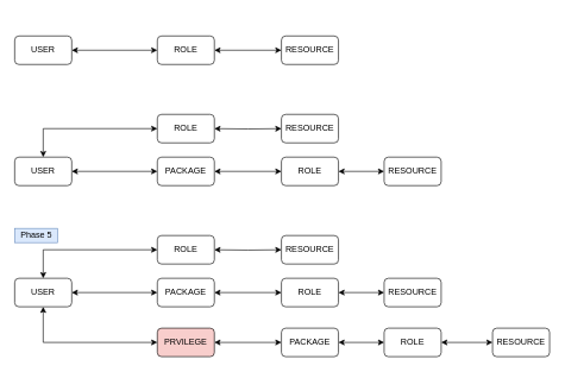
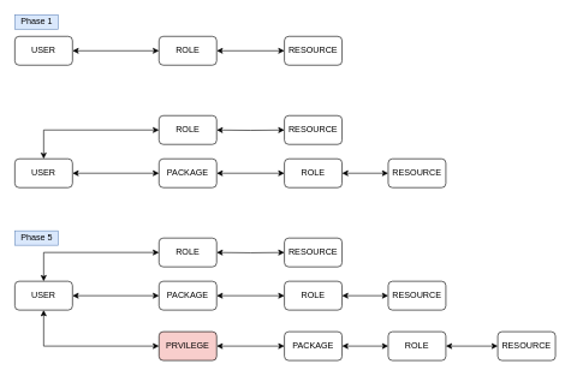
  <mxCell id="0" />
  <mxCell id="1" parent="0" />
  <mxCell id="2" style="edgeStyle=orthogonalEdgeStyle;rounded=0;orthogonalLoop=1;jettySize=auto;html=1;entryX=0;entryY=0.5;entryDx=0;entryDy=0;startArrow=classic;startFill=1;" edge="1" parent="1" source="3" target="5"><mxGeometry relative="1" as="geometry" /></mxCell>
  <mxCell id="3" value="USER" style="rounded=1;whiteSpace=wrap;html=1;" vertex="1" parent="1"><mxGeometry x="20" y="50" width="80" height="40" as="geometry" /></mxCell>
  <mxCell id="4" style="edgeStyle=orthogonalEdgeStyle;rounded=0;orthogonalLoop=1;jettySize=auto;html=1;entryX=0;entryY=0.5;entryDx=0;entryDy=0;startArrow=classic;startFill=1;" edge="1" parent="1" source="5" target="6"><mxGeometry relative="1" as="geometry" /></mxCell>
  <mxCell id="5" value="ROLE" style="rounded=1;whiteSpace=wrap;html=1;" vertex="1" parent="1"><mxGeometry x="220" y="50" width="80" height="40" as="geometry" /></mxCell>
  <mxCell id="6" value="RESOURCE" style="rounded=1;whiteSpace=wrap;html=1;" vertex="1" parent="1"><mxGeometry x="394" y="50" width="80" height="40" as="geometry" /></mxCell>
  <mxCell id="7" style="edgeStyle=orthogonalEdgeStyle;rounded=0;orthogonalLoop=1;jettySize=auto;html=1;entryX=0;entryY=0.5;entryDx=0;entryDy=0;startArrow=classic;startFill=1;" edge="1" source="9" target="12" parent="1"><mxGeometry relative="1" as="geometry" /></mxCell>
  <mxCell id="8" style="edgeStyle=orthogonalEdgeStyle;rounded=0;orthogonalLoop=1;jettySize=auto;html=1;entryX=0;entryY=0.5;entryDx=0;entryDy=0;startArrow=classic;startFill=1;" edge="1" parent="1" source="9" target="14"><mxGeometry relative="1" as="geometry"><Array as="points"><mxPoint x="60" y="180" /></Array></mxGeometry></mxCell>
  <mxCell id="9" value="USER" style="rounded=1;whiteSpace=wrap;html=1;" vertex="1" parent="1"><mxGeometry x="20" y="220" width="80" height="40" as="geometry" /></mxCell>
  <mxCell id="10" style="edgeStyle=orthogonalEdgeStyle;rounded=0;orthogonalLoop=1;jettySize=auto;html=1;entryX=0;entryY=0.5;entryDx=0;entryDy=0;startArrow=classic;startFill=1;exitX=1;exitY=0.5;exitDx=0;exitDy=0;" edge="1" source="17" target="13" parent="1"><mxGeometry relative="1" as="geometry"><mxPoint x="430" y="240" as="sourcePoint" /></mxGeometry></mxCell>
  <mxCell id="11" style="edgeStyle=orthogonalEdgeStyle;rounded=0;orthogonalLoop=1;jettySize=auto;html=1;entryX=0;entryY=0.5;entryDx=0;entryDy=0;startArrow=classic;startFill=1;" edge="1" parent="1" source="12" target="17"><mxGeometry relative="1" as="geometry" /></mxCell>
  <mxCell id="12" value="PACKAGE" style="rounded=1;whiteSpace=wrap;html=1;" vertex="1" parent="1"><mxGeometry x="220" y="220" width="80" height="40" as="geometry" /></mxCell>
  <mxCell id="13" value="RESOURCE" style="rounded=1;whiteSpace=wrap;html=1;" vertex="1" parent="1"><mxGeometry x="538" y="220" width="80" height="40" as="geometry" /></mxCell>
  <mxCell id="14" value="ROLE" style="rounded=1;whiteSpace=wrap;html=1;" vertex="1" parent="1"><mxGeometry x="220" y="160" width="80" height="40" as="geometry" /></mxCell>
  <mxCell id="15" style="edgeStyle=orthogonalEdgeStyle;rounded=0;orthogonalLoop=1;jettySize=auto;html=1;entryX=0;entryY=0.5;entryDx=0;entryDy=0;startArrow=classic;startFill=1;" edge="1" parent="1" target="16"><mxGeometry relative="1" as="geometry"><mxPoint x="300" y="180" as="sourcePoint" /></mxGeometry></mxCell>
  <mxCell id="16" value="RESOURCE" style="rounded=1;whiteSpace=wrap;html=1;" vertex="1" parent="1"><mxGeometry x="394" y="160" width="80" height="40" as="geometry" /></mxCell>
  <mxCell id="17" value="ROLE" style="rounded=1;whiteSpace=wrap;html=1;" vertex="1" parent="1"><mxGeometry x="394" y="220" width="80" height="40" as="geometry" /></mxCell>
  <mxCell id="18" style="edgeStyle=orthogonalEdgeStyle;rounded=0;orthogonalLoop=1;jettySize=auto;html=1;entryX=0;entryY=0.5;entryDx=0;entryDy=0;startArrow=classic;startFill=1;" edge="1" parent="1" source="21" target="24"><mxGeometry relative="1" as="geometry" /></mxCell>
  <mxCell id="19" style="edgeStyle=orthogonalEdgeStyle;rounded=0;orthogonalLoop=1;jettySize=auto;html=1;entryX=0;entryY=0.5;entryDx=0;entryDy=0;startArrow=classic;startFill=1;" edge="1" parent="1" source="21" target="26"><mxGeometry relative="1" as="geometry"><Array as="points"><mxPoint x="60" y="350" /></Array></mxGeometry></mxCell>
  <mxCell id="20" style="edgeStyle=orthogonalEdgeStyle;rounded=0;orthogonalLoop=1;jettySize=auto;html=1;entryX=0;entryY=0.5;entryDx=0;entryDy=0;startArrow=classic;startFill=1;" edge="1" parent="1" source="21" target="36"><mxGeometry relative="1" as="geometry"><Array as="points"><mxPoint x="60" y="480" /></Array></mxGeometry></mxCell>
  <mxCell id="21" value="USER" style="rounded=1;whiteSpace=wrap;html=1;" vertex="1" parent="1"><mxGeometry x="20" y="390" width="80" height="40" as="geometry" /></mxCell>
  <mxCell id="22" style="edgeStyle=orthogonalEdgeStyle;rounded=0;orthogonalLoop=1;jettySize=auto;html=1;entryX=0;entryY=0.5;entryDx=0;entryDy=0;startArrow=classic;startFill=1;exitX=1;exitY=0.5;exitDx=0;exitDy=0;" edge="1" parent="1" source="29" target="25"><mxGeometry relative="1" as="geometry"><mxPoint x="430" y="410" as="sourcePoint" /></mxGeometry></mxCell>
  <mxCell id="23" style="edgeStyle=orthogonalEdgeStyle;rounded=0;orthogonalLoop=1;jettySize=auto;html=1;entryX=0;entryY=0.5;entryDx=0;entryDy=0;startArrow=classic;startFill=1;" edge="1" parent="1" source="24" target="29"><mxGeometry relative="1" as="geometry" /></mxCell>
  <mxCell id="24" value="PACKAGE" style="rounded=1;whiteSpace=wrap;html=1;" vertex="1" parent="1"><mxGeometry x="220" y="390" width="80" height="40" as="geometry" /></mxCell>
  <mxCell id="25" value="RESOURCE" style="rounded=1;whiteSpace=wrap;html=1;" vertex="1" parent="1"><mxGeometry x="538" y="390" width="80" height="40" as="geometry" /></mxCell>
  <mxCell id="26" value="ROLE" style="rounded=1;whiteSpace=wrap;html=1;" vertex="1" parent="1"><mxGeometry x="220" y="330" width="80" height="40" as="geometry" /></mxCell>
  <mxCell id="27" style="edgeStyle=orthogonalEdgeStyle;rounded=0;orthogonalLoop=1;jettySize=auto;html=1;entryX=0;entryY=0.5;entryDx=0;entryDy=0;startArrow=classic;startFill=1;" edge="1" parent="1" target="28"><mxGeometry relative="1" as="geometry"><mxPoint x="300" y="350" as="sourcePoint" /></mxGeometry></mxCell>
  <mxCell id="28" value="RESOURCE" style="rounded=1;whiteSpace=wrap;html=1;" vertex="1" parent="1"><mxGeometry x="394" y="330" width="80" height="40" as="geometry" /></mxCell>
  <mxCell id="29" value="ROLE" style="rounded=1;whiteSpace=wrap;html=1;" vertex="1" parent="1"><mxGeometry x="394" y="390" width="80" height="40" as="geometry" /></mxCell>
  <mxCell id="30" style="edgeStyle=orthogonalEdgeStyle;rounded=0;orthogonalLoop=1;jettySize=auto;html=1;entryX=0;entryY=0.5;entryDx=0;entryDy=0;startArrow=classic;startFill=1;exitX=1;exitY=0.5;exitDx=0;exitDy=0;" edge="1" parent="1" source="34" target="33"><mxGeometry relative="1" as="geometry"><mxPoint x="654" y="480" as="sourcePoint" /></mxGeometry></mxCell>
  <mxCell id="31" style="edgeStyle=orthogonalEdgeStyle;rounded=0;orthogonalLoop=1;jettySize=auto;html=1;entryX=0;entryY=0.5;entryDx=0;entryDy=0;startArrow=classic;startFill=1;" edge="1" parent="1" source="32" target="34"><mxGeometry relative="1" as="geometry" /></mxCell>
  <mxCell id="32" value="PACKAGE" style="rounded=1;whiteSpace=wrap;html=1;" vertex="1" parent="1"><mxGeometry x="394" y="460" width="80" height="40" as="geometry" /></mxCell>
  <mxCell id="33" value="RESOURCE" style="rounded=1;whiteSpace=wrap;html=1;" vertex="1" parent="1"><mxGeometry x="690" y="460" width="80" height="40" as="geometry" /></mxCell>
  <mxCell id="34" value="ROLE" style="rounded=1;whiteSpace=wrap;html=1;" vertex="1" parent="1"><mxGeometry x="538" y="460" width="80" height="40" as="geometry" /></mxCell>
  <mxCell id="35" style="edgeStyle=orthogonalEdgeStyle;rounded=0;orthogonalLoop=1;jettySize=auto;html=1;entryX=0;entryY=0.5;entryDx=0;entryDy=0;startArrow=classic;startFill=1;" edge="1" parent="1" source="36" target="32"><mxGeometry relative="1" as="geometry" /></mxCell>
  <mxCell id="36" value="PRVILEGE" style="rounded=1;whiteSpace=wrap;html=1;fillColor=#f8cecc;" vertex="1" parent="1"><mxGeometry x="220" y="460" width="80" height="40" as="geometry" /></mxCell>
+ <mxCell id="37" value="Phase 1" style="text;html=1;align=center;verticalAlign=middle;resizable=0;points=[];autosize=1;fillColor=#dae8fc;strokeColor=#6c8ebf;" vertex="1" parent="1"><mxGeometry x="20" y="20" width="60" height="20" as="geometry" /></mxCell>
  <mxCell id="38" value="Phase 5" style="text;html=1;align=center;verticalAlign=middle;resizable=0;points=[];autosize=1;fillColor=#dae8fc;strokeColor=#6c8ebf;" vertex="1" parent="1"><mxGeometry x="20" y="320" width="60" height="20" as="geometry" /></mxCell>
